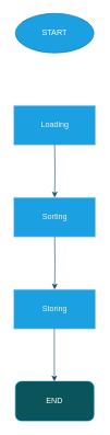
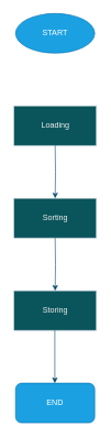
  <mxCell id="0" />
  <mxCell id="1" parent="0" />
- <mxCell id="2" value="Loading" style="rounded=0;whiteSpace=wrap;html=1;fillColor=#1ba1e2;strokeColor=#BAC8D3;labelBackgroundColor=none;fontColor=#EEEEEE;" vertex="1" parent="1"><mxGeometry x="20.5" y="160" width="125" height="60" as="geometry" /></mxCell>
+ <mxCell id="2" value="Loading" style="rounded=0;whiteSpace=wrap;html=1;fillColor=#09555B;strokeColor=#BAC8D3;labelBackgroundColor=none;fontColor=#EEEEEE;" vertex="1" parent="1"><mxGeometry x="20.5" y="160" width="125" height="60" as="geometry" /></mxCell>
  <mxCell id="3" value="START" style="ellipse;whiteSpace=wrap;html=1;fillColor=#1ba1e2;strokeColor=#006EAF;labelBackgroundColor=none;fontColor=#ffffff;" vertex="1" parent="1"><mxGeometry x="23" y="20" width="120" height="60" as="geometry" /></mxCell>
- <mxCell id="4" value="Sorting" style="rounded=0;whiteSpace=wrap;html=1;fillColor=#1ba1e2;strokeColor=#BAC8D3;labelBackgroundColor=none;fontColor=#EEEEEE;" vertex="1" parent="1"><mxGeometry x="20.5" y="300" width="125" height="60" as="geometry" /></mxCell>
+ <mxCell id="4" value="Sorting" style="rounded=0;whiteSpace=wrap;html=1;fillColor=#09555B;strokeColor=#BAC8D3;labelBackgroundColor=none;fontColor=#EEEEEE;" vertex="1" parent="1"><mxGeometry x="20.5" y="300" width="125" height="60" as="geometry" /></mxCell>
  <mxCell id="5" style="edgeStyle=orthogonalEdgeStyle;rounded=0;orthogonalLoop=1;jettySize=auto;html=1;strokeColor=#0B4D6A;labelBackgroundColor=none;fontColor=default;" edge="1" parent="1" target="4"><mxGeometry relative="1" as="geometry"><mxPoint x="83" y="220" as="sourcePoint" /></mxGeometry></mxCell>
- <mxCell id="6" value="Storing" style="rounded=0;whiteSpace=wrap;html=1;fillColor=#1ba1e2;strokeColor=#BAC8D3;labelBackgroundColor=none;fontColor=#EEEEEE;" vertex="1" parent="1"><mxGeometry x="20.5" y="440" width="125" height="60" as="geometry" /></mxCell>
+ <mxCell id="6" value="Storing" style="rounded=0;whiteSpace=wrap;html=1;fillColor=#09555B;strokeColor=#BAC8D3;labelBackgroundColor=none;fontColor=#EEEEEE;" vertex="1" parent="1"><mxGeometry x="20.5" y="440" width="125" height="60" as="geometry" /></mxCell>
  <mxCell id="7" style="edgeStyle=orthogonalEdgeStyle;rounded=0;orthogonalLoop=1;jettySize=auto;html=1;strokeColor=#0B4D6A;labelBackgroundColor=none;fontColor=default;" edge="1" parent="1" target="6"><mxGeometry relative="1" as="geometry"><mxPoint x="83" y="360" as="sourcePoint" /></mxGeometry></mxCell>
- <mxCell id="8" value="END" style="rounded=1;whiteSpace=wrap;html=1;fillColor=#09555b;strokeColor=#006EAF;labelBackgroundColor=none;fontColor=#ffffff;" vertex="1" parent="1"><mxGeometry x="23" y="580" width="120" height="60" as="geometry" /></mxCell>
+ <mxCell id="8" value="END" style="rounded=1;whiteSpace=wrap;html=1;fillColor=#1ba1e2;strokeColor=#006EAF;labelBackgroundColor=none;fontColor=#ffffff;" vertex="1" parent="1"><mxGeometry x="23" y="580" width="120" height="60" as="geometry" /></mxCell>
  <mxCell id="9" style="edgeStyle=orthogonalEdgeStyle;rounded=0;orthogonalLoop=1;jettySize=auto;html=1;strokeColor=#0B4D6A;labelBackgroundColor=none;fontColor=default;" edge="1" parent="1"><mxGeometry relative="1" as="geometry"><mxPoint x="82.5" y="500" as="sourcePoint" /><mxPoint x="82.5" y="580" as="targetPoint" /></mxGeometry></mxCell>
